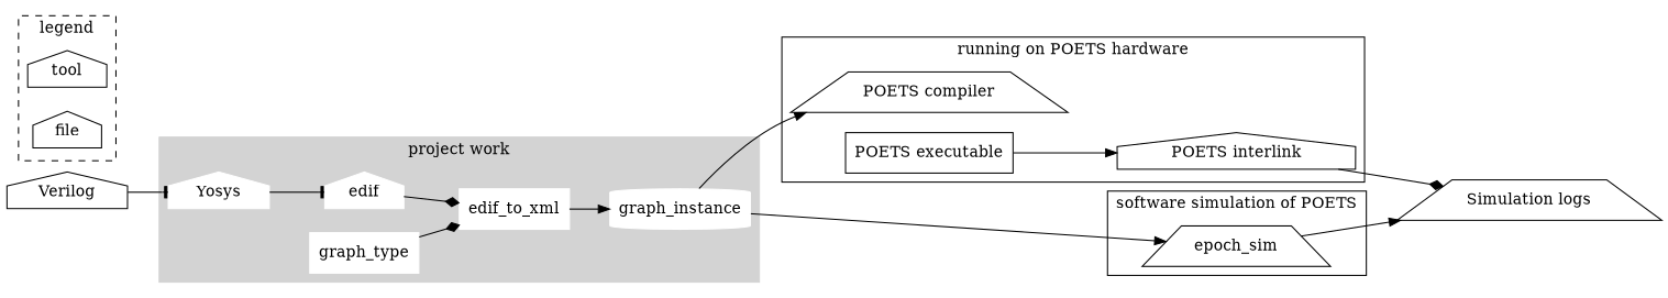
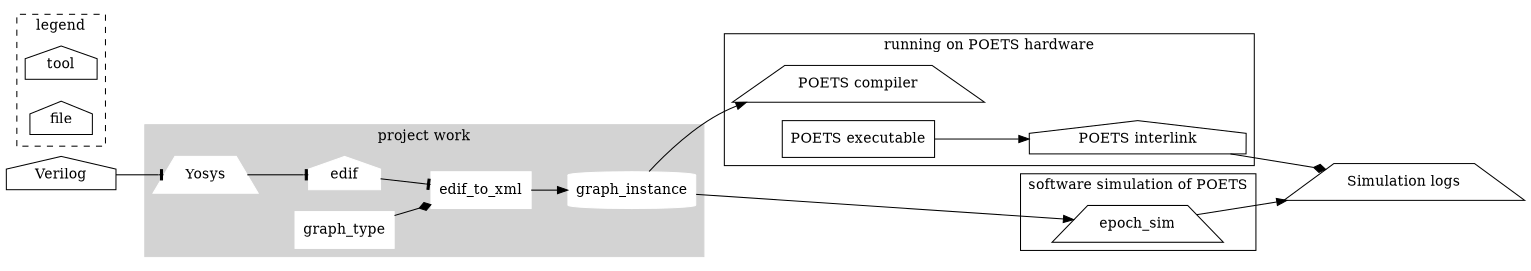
  digraph {
    rankdir=LR
    node [shape=house]
    edge [arrowhead=normal]
-   Yosys [color=white style=filled]
+   Yosys [color=white shape=trapezium style=filled]
    edif [color=white style=filled]
    edif_to_xml [color=white shape=box style=filled]
    graph_type [color=white shape=box style=filled]
    graph_instance [color=white shape=cylinder style=filled]
    tool
    file
    epoch_sim [shape=trapezium]
    n9 [label="POETS compiler" shape=trapezium]
    n10 [label="POETS executable" shape=box]
    n11 [label="POETS interlink"]
    n12 [label="Simulation logs" shape=trapezium]
    Verilog
    subgraph cluster_1 {
      color=lightgrey
      label="project work"
      style=filled
      Yosys
      edif
      edif_to_xml
      graph_type
      graph_instance
    }
    subgraph cluster_2 {
      label=legend
      style=dashed
      tool
      file
    }
    subgraph cluster_3 {
      color=black
      label="software simulation of POETS"
      epoch_sim
    }
    subgraph cluster_4 {
      color=black
      label="running on POETS hardware"
      n9
      n10
      n11
    }
    Yosys -> edif [arrowhead=tee]
-   edif -> edif_to_xml [arrowhead=diamond]
+   edif -> edif_to_xml [arrowhead=tee]
    edif_to_xml -> graph_instance
    graph_type -> edif_to_xml [arrowhead=diamond]
    graph_instance -> epoch_sim
    graph_instance -> n9
    epoch_sim -> n12
    n10 -> n11
    n11 -> n12 [arrowhead=diamond]
    Verilog -> Yosys [arrowhead=tee]
  }
